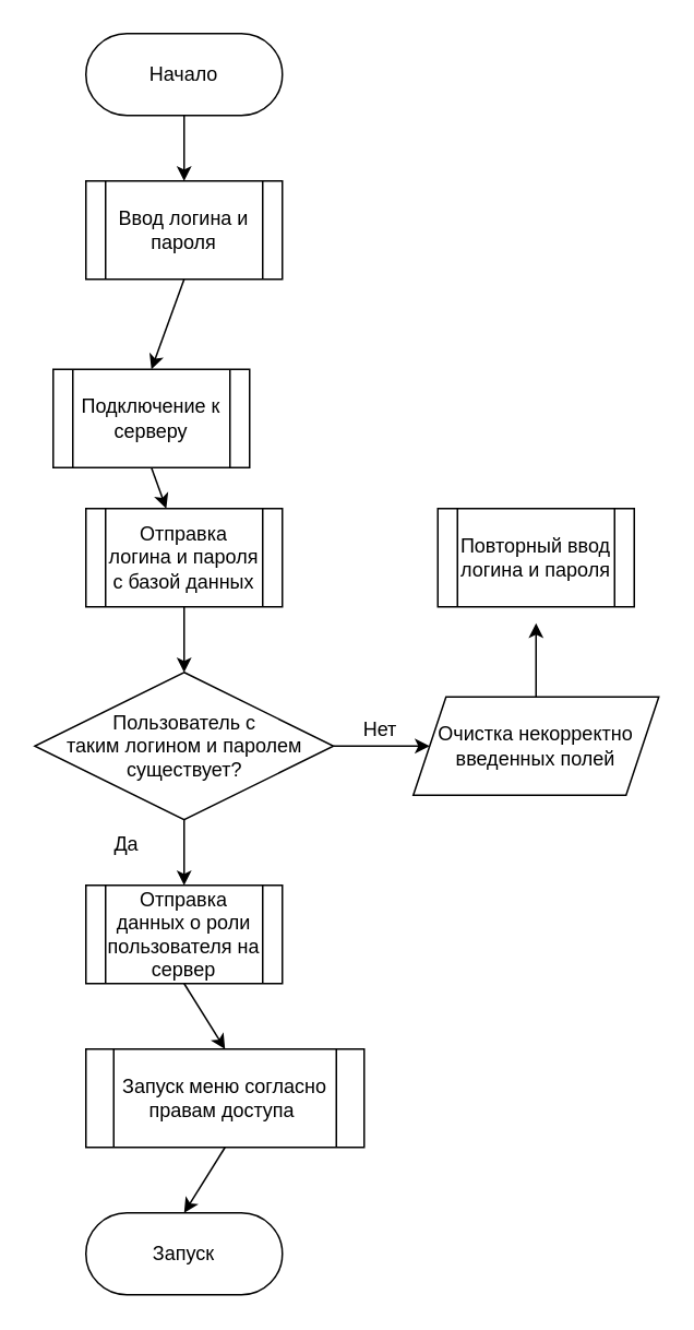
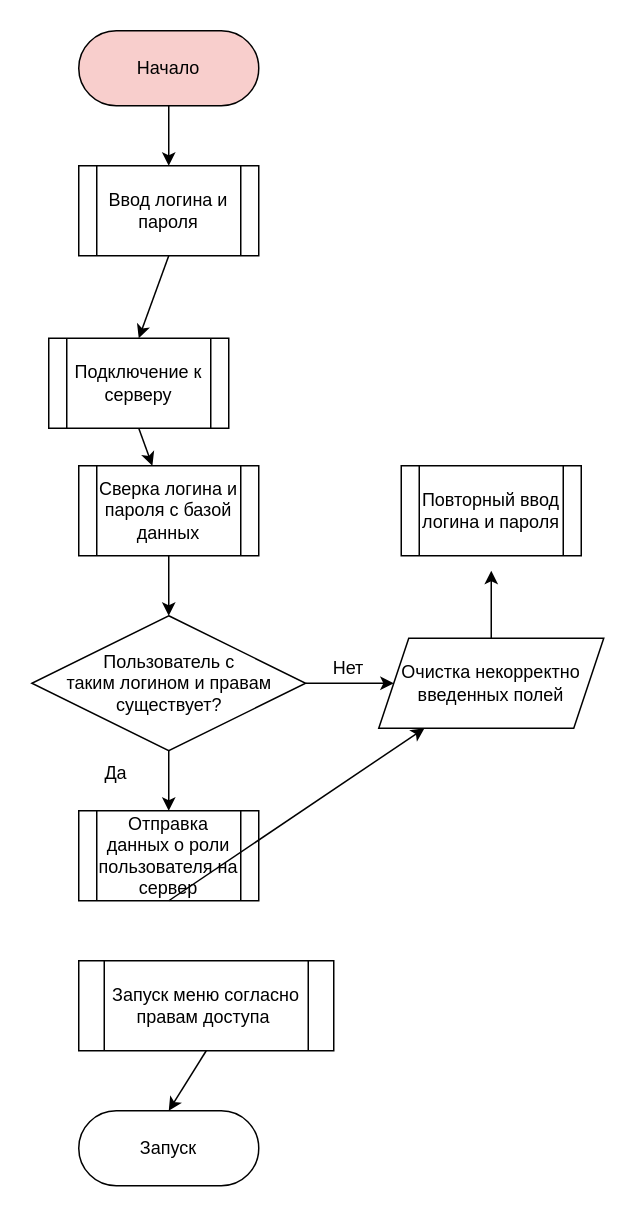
  <mxCell id="0" />
  <mxCell id="1" parent="0" />
- <mxCell id="2" value="Начало" style="rounded=1;whiteSpace=wrap;html=1;arcSize=50;" parent="1" vertex="1"><mxGeometry x="52" y="20" width="120" height="50" as="geometry" /></mxCell>
+ <mxCell id="2" value="Начало" style="rounded=1;whiteSpace=wrap;html=1;arcSize=50;fillColor=#f8cecc;" parent="1" vertex="1"><mxGeometry x="52" y="20" width="120" height="50" as="geometry" /></mxCell>
  <mxCell id="3" style="edgeStyle=orthogonalEdgeStyle;rounded=0;orthogonalLoop=1;jettySize=auto;html=1;exitX=0.5;exitY=1;exitDx=0;exitDy=0;" parent="1" source="2" target="2" edge="1"><mxGeometry relative="1" as="geometry" /></mxCell>
  <mxCell id="4" value="Ввод логина и пароля" style="shape=process;whiteSpace=wrap;html=1;backgroundOutline=1;" parent="1" vertex="1"><mxGeometry x="52" y="110" width="120" height="60" as="geometry" /></mxCell>
  <mxCell id="5" value="Подключение к серверу" style="shape=process;whiteSpace=wrap;html=1;backgroundOutline=1;" parent="1" vertex="1"><mxGeometry x="32" y="225" width="120" height="60" as="geometry" /></mxCell>
- <mxCell id="6" value="Отправка логина и пароля с базой данных" style="shape=process;whiteSpace=wrap;html=1;backgroundOutline=1;" parent="1" vertex="1"><mxGeometry x="52" y="310" width="120" height="60" as="geometry" /></mxCell>
- <mxCell id="7" value="Пользователь с &lt;br&gt;таким логином и паролем&lt;br&gt;существует?" style="rhombus;whiteSpace=wrap;html=1;" parent="1" vertex="1"><mxGeometry x="20.75" y="410" width="182.5" height="90" as="geometry" /></mxCell>
+ <mxCell id="6" value="Сверка логина и пароля с базой данных" style="shape=process;whiteSpace=wrap;html=1;backgroundOutline=1;" parent="1" vertex="1"><mxGeometry x="52" y="310" width="120" height="60" as="geometry" /></mxCell>
+ <mxCell id="7" value="Пользователь с &lt;br&gt;таким логином и правам&lt;br&gt;существует?" style="rhombus;whiteSpace=wrap;html=1;" parent="1" vertex="1"><mxGeometry x="20.75" y="410" width="182.5" height="90" as="geometry" /></mxCell>
  <mxCell id="8" value="" style="endArrow=classic;html=1;rounded=0;entryX=0.5;entryY=0;entryDx=0;entryDy=0;" parent="1" target="4" edge="1"><mxGeometry width="50" height="50" relative="1" as="geometry"><mxPoint x="112" y="70" as="sourcePoint" /><mxPoint x="172" y="140" as="targetPoint" /></mxGeometry></mxCell>
  <mxCell id="9" value="" style="endArrow=classic;html=1;rounded=0;exitX=0.5;exitY=1;exitDx=0;exitDy=0;entryX=0.5;entryY=0;entryDx=0;entryDy=0;" parent="1" source="4" target="5" edge="1"><mxGeometry width="50" height="50" relative="1" as="geometry"><mxPoint x="122" y="230" as="sourcePoint" /><mxPoint x="172" y="180" as="targetPoint" /></mxGeometry></mxCell>
  <mxCell id="10" value="" style="endArrow=classic;html=1;rounded=0;exitX=0.5;exitY=1;exitDx=0;exitDy=0;" parent="1" source="5" target="6" edge="1"><mxGeometry width="50" height="50" relative="1" as="geometry"><mxPoint x="122" y="230" as="sourcePoint" /><mxPoint x="172" y="180" as="targetPoint" /></mxGeometry></mxCell>
  <mxCell id="11" value="" style="endArrow=classic;html=1;rounded=0;exitX=0.5;exitY=1;exitDx=0;exitDy=0;entryX=0.5;entryY=0;entryDx=0;entryDy=0;" parent="1" source="6" target="7" edge="1"><mxGeometry width="50" height="50" relative="1" as="geometry"><mxPoint x="122" y="310" as="sourcePoint" /><mxPoint x="172" y="260" as="targetPoint" /></mxGeometry></mxCell>
  <mxCell id="12" value="Очистка некорректно введенных полей" style="shape=parallelogram;perimeter=parallelogramPerimeter;whiteSpace=wrap;html=1;fixedSize=1;" parent="1" vertex="1"><mxGeometry x="252" y="425" width="150" height="60" as="geometry" /></mxCell>
  <mxCell id="13" value="" style="endArrow=classic;html=1;rounded=0;exitX=1;exitY=0.5;exitDx=0;exitDy=0;entryX=0;entryY=0.5;entryDx=0;entryDy=0;" parent="1" source="7" target="12" edge="1"><mxGeometry width="50" height="50" relative="1" as="geometry"><mxPoint x="162" y="520" as="sourcePoint" /><mxPoint x="212" y="470" as="targetPoint" /></mxGeometry></mxCell>
  <mxCell id="14" value="" style="endArrow=classic;html=1;rounded=0;exitX=0.5;exitY=0;exitDx=0;exitDy=0;" parent="1" source="12" edge="1"><mxGeometry width="50" height="50" relative="1" as="geometry"><mxPoint x="342" y="400" as="sourcePoint" /><mxPoint x="327" y="380" as="targetPoint" /></mxGeometry></mxCell>
  <mxCell id="15" value="Повторный ввод логина и пароля" style="shape=process;whiteSpace=wrap;html=1;backgroundOutline=1;" parent="1" vertex="1"><mxGeometry x="267" y="310" width="120" height="60" as="geometry" /></mxCell>
  <mxCell id="16" value="Нет" style="text;html=1;strokeColor=none;fillColor=none;align=center;verticalAlign=middle;whiteSpace=wrap;rounded=0;" parent="1" vertex="1"><mxGeometry x="202" y="430" width="60" height="30" as="geometry" /></mxCell>
  <mxCell id="17" value="Отправка данных о роли пользователя на сервер" style="shape=process;whiteSpace=wrap;html=1;backgroundOutline=1;" parent="1" vertex="1"><mxGeometry x="52" y="540" width="120" height="60" as="geometry" /></mxCell>
  <mxCell id="18" value="Запуск меню согласно правам доступа&amp;nbsp;" style="shape=process;whiteSpace=wrap;html=1;backgroundOutline=1;" parent="1" vertex="1"><mxGeometry x="52" y="640" width="170" height="60" as="geometry" /></mxCell>
  <mxCell id="19" value="Запуск" style="rounded=1;whiteSpace=wrap;html=1;arcSize=50;" parent="1" vertex="1"><mxGeometry x="52" y="740" width="120" height="50" as="geometry" /></mxCell>
  <mxCell id="20" value="" style="endArrow=classic;html=1;rounded=0;exitX=0.5;exitY=1;exitDx=0;exitDy=0;entryX=0.5;entryY=0;entryDx=0;entryDy=0;" parent="1" source="7" target="17" edge="1"><mxGeometry width="50" height="50" relative="1" as="geometry"><mxPoint x="122" y="610" as="sourcePoint" /><mxPoint x="172" y="560" as="targetPoint" /></mxGeometry></mxCell>
- <mxCell id="21" value="" style="endArrow=classic;html=1;rounded=0;exitX=0.5;exitY=1;exitDx=0;exitDy=0;entryX=0.5;entryY=0;entryDx=0;entryDy=0;" parent="1" source="17" target="18" edge="1"><mxGeometry width="50" height="50" relative="1" as="geometry"><mxPoint x="122" y="610" as="sourcePoint" /><mxPoint x="172" y="560" as="targetPoint" /></mxGeometry></mxCell>
+ <mxCell id="21" value="" style="endArrow=classic;html=1;rounded=0;exitX=0.5;exitY=1;exitDx=0;exitDy=0;" parent="1" source="17" target="12" edge="1"><mxGeometry width="50" height="50" relative="1" as="geometry"><mxPoint x="122" y="610" as="sourcePoint" /><mxPoint x="172" y="560" as="targetPoint" /></mxGeometry></mxCell>
  <mxCell id="22" value="" style="endArrow=classic;html=1;rounded=0;exitX=0.5;exitY=1;exitDx=0;exitDy=0;entryX=0.5;entryY=0;entryDx=0;entryDy=0;" parent="1" source="18" target="19" edge="1"><mxGeometry width="50" height="50" relative="1" as="geometry"><mxPoint x="122" y="610" as="sourcePoint" /><mxPoint x="172" y="560" as="targetPoint" /></mxGeometry></mxCell>
  <mxCell id="23" value="Да" style="text;html=1;strokeColor=none;fillColor=none;align=center;verticalAlign=middle;whiteSpace=wrap;rounded=0;" vertex="1" parent="1"><mxGeometry x="47" y="500" width="60" height="30" as="geometry" /></mxCell>
